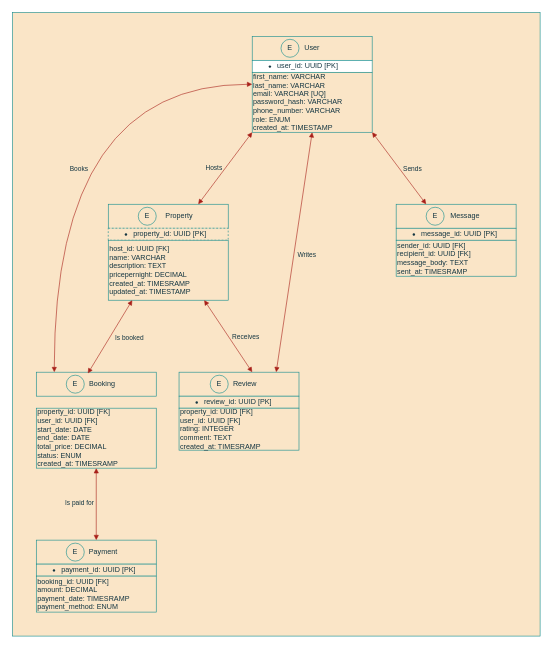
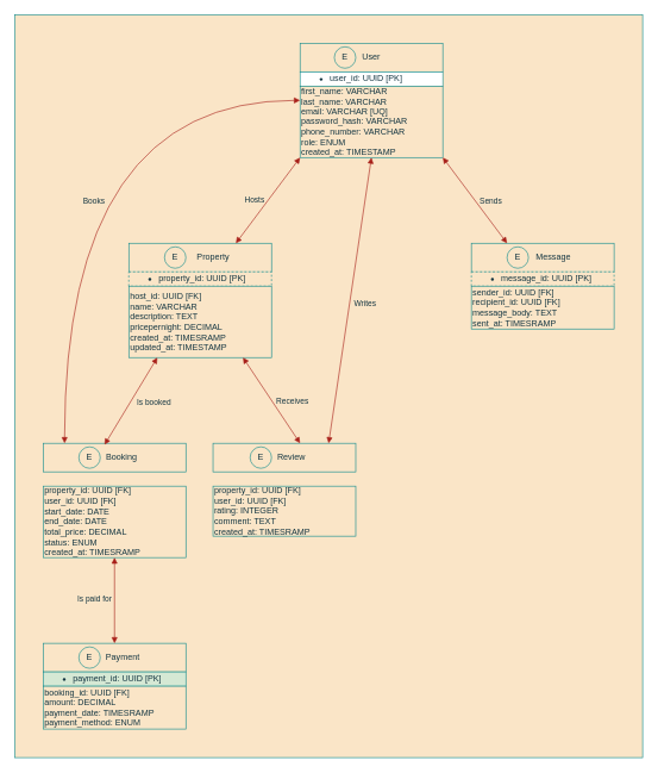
  <mxCell id="0" />
  <mxCell id="1" parent="0" />
  <mxCell id="2" value="" style="rounded=0;whiteSpace=wrap;html=1;labelBackgroundColor=none;fillColor=#FAE5C7;strokeColor=#0F8B8D;fontColor=#143642;" vertex="1" parent="1"><mxGeometry x="20" width="880" height="1040" as="geometry" y="20" /></mxCell>
  <mxCell id="3" value="" style="group;labelBackgroundColor=none;fontColor=#143642;" vertex="1" connectable="0" parent="1"><mxGeometry x="180" y="340" width="200" height="160" as="geometry" /></mxCell>
  <mxCell id="4" value="&amp;nbsp; &amp;nbsp; &amp;nbsp; &amp;nbsp; &amp;nbsp; &amp;nbsp;Property" style="rounded=0;whiteSpace=wrap;html=1;align=center;labelBackgroundColor=none;fillColor=#FAE5C7;strokeColor=#0F8B8D;fontColor=#143642;" vertex="1" parent="3"><mxGeometry width="200" height="40" as="geometry" /></mxCell>
  <mxCell id="5" value="&lt;ul&gt;&lt;li&gt;property_id: UUID [PK]&lt;/li&gt;&lt;/ul&gt;" style="rounded=0;whiteSpace=wrap;html=1;align=left;labelBackgroundColor=none;fillColor=#FAE5C7;strokeColor=#0F8B8D;fontColor=#143642;dashed=1;" vertex="1" parent="3"><mxGeometry y="40" width="200" height="20" as="geometry" /></mxCell>
  <mxCell id="6" value="&lt;span style=&quot;&quot;&gt;host_id: UUID [FK]&lt;/span&gt;&lt;div style=&quot;&quot;&gt;name: VARCHAR&lt;/div&gt;&lt;div style=&quot;&quot;&gt;description: TEXT&lt;/div&gt;&lt;div style=&quot;&quot;&gt;pricepernight: DECIMAL&lt;/div&gt;&lt;div style=&quot;&quot;&gt;&lt;span style=&quot;background-color: initial;&quot;&gt;created_at: TIMESRAMP&lt;/span&gt;&lt;/div&gt;&lt;div style=&quot;&quot;&gt;&lt;span style=&quot;background-color: initial;&quot;&gt;updated_at: TIMESTAMP&lt;/span&gt;&lt;/div&gt;" style="rounded=0;whiteSpace=wrap;html=1;align=left;labelBackgroundColor=none;fillColor=#FAE5C7;strokeColor=#0F8B8D;fontColor=#143642;" vertex="1" parent="3"><mxGeometry y="60" width="200" height="100" as="geometry" /></mxCell>
  <mxCell id="7" value="E" style="ellipse;whiteSpace=wrap;html=1;aspect=fixed;fillColor=#FAE5C7;strokeColor=#0F8B8D;labelBackgroundColor=none;fontColor=#143642;" vertex="1" parent="3"><mxGeometry x="50" y="5" width="30" height="30" as="geometry" /></mxCell>
  <mxCell id="8" value="" style="group;labelBackgroundColor=none;fontColor=#143642;" vertex="1" connectable="0" parent="1"><mxGeometry x="420" y="60" width="200" height="160" as="geometry" /></mxCell>
  <mxCell id="9" value="User" style="rounded=0;whiteSpace=wrap;html=1;labelBackgroundColor=none;fillColor=#FAE5C7;strokeColor=#0F8B8D;fontColor=#143642;" vertex="1" parent="8"><mxGeometry width="200" height="40" as="geometry" /></mxCell>
  <mxCell id="10" value="&lt;ul&gt;&lt;li&gt;user_id: UUID [PK]&lt;/li&gt;&lt;/ul&gt;" style="rounded=0;whiteSpace=wrap;html=1;align=left;labelBackgroundColor=none;fillColor=#ffffff;strokeColor=#0F8B8D;fontColor=#143642;" vertex="1" parent="8"><mxGeometry y="40" width="200" height="20" as="geometry" /></mxCell>
  <mxCell id="11" value="&lt;span style=&quot;&quot;&gt;first_name: VARCHAR&lt;/span&gt;&lt;div style=&quot;&quot;&gt;last_name: VARCHAR&lt;/div&gt;&lt;div style=&quot;&quot;&gt;email: VARCHAR [UQ]&lt;/div&gt;&lt;div style=&quot;&quot;&gt;password_hash: VARCHAR&lt;/div&gt;&lt;div style=&quot;&quot;&gt;phone_number: VARCHAR&lt;/div&gt;&lt;div style=&quot;&quot;&gt;role: ENUM&lt;/div&gt;&lt;div style=&quot;&quot;&gt;created_at: TIMESTAMP&lt;/div&gt;" style="rounded=0;whiteSpace=wrap;html=1;align=left;labelBackgroundColor=none;fillColor=#FAE5C7;strokeColor=#0F8B8D;fontColor=#143642;" vertex="1" parent="8"><mxGeometry y="60" width="200" height="100" as="geometry" /></mxCell>
  <mxCell id="12" value="E" style="ellipse;whiteSpace=wrap;html=1;aspect=fixed;fillColor=#FAE5C7;strokeColor=#0F8B8D;labelBackgroundColor=none;fontColor=#143642;" vertex="1" parent="1"><mxGeometry x="468" y="65" width="30" height="30" as="geometry" /></mxCell>
  <mxCell id="13" value="" style="group;labelBackgroundColor=none;fontColor=#143642;" vertex="1" connectable="0" parent="1"><mxGeometry x="660" y="340" width="200" height="160" as="geometry" /></mxCell>
  <mxCell id="14" value="&amp;nbsp; &amp;nbsp; &amp;nbsp; &amp;nbsp; &amp;nbsp;Message" style="rounded=0;whiteSpace=wrap;html=1;labelBackgroundColor=none;fillColor=#FAE5C7;strokeColor=#0F8B8D;fontColor=#143642;" vertex="1" parent="13"><mxGeometry width="200" height="40" as="geometry" /></mxCell>
- <mxCell id="15" value="&lt;ul&gt;&lt;li&gt;message_id: UUID [PK]&lt;/li&gt;&lt;/ul&gt;" style="rounded=0;whiteSpace=wrap;html=1;align=left;labelBackgroundColor=none;fillColor=#FAE5C7;strokeColor=#0F8B8D;fontColor=#143642;" vertex="1" parent="13"><mxGeometry y="40" width="200" height="20" as="geometry" /></mxCell>
+ <mxCell id="15" value="&lt;ul&gt;&lt;li&gt;message_id: UUID [PK]&lt;/li&gt;&lt;/ul&gt;" style="rounded=0;whiteSpace=wrap;html=1;align=left;labelBackgroundColor=none;fillColor=#FAE5C7;strokeColor=#0F8B8D;fontColor=#143642;dashed=1;" vertex="1" parent="13"><mxGeometry y="40" width="200" height="20" as="geometry" /></mxCell>
  <mxCell id="16" value="&lt;span style=&quot;&quot;&gt;sender_id: UUID [FK]&lt;/span&gt;&lt;div style=&quot;&quot;&gt;recipient_id: UUID [FK]&lt;/div&gt;&lt;div style=&quot;&quot;&gt;message_body: TEXT&lt;/div&gt;&lt;div style=&quot;&quot;&gt;&lt;span style=&quot;background-color: initial;&quot;&gt;sent_at: TIMESRAMP&lt;/span&gt;&lt;/div&gt;" style="rounded=0;whiteSpace=wrap;html=1;align=left;labelBackgroundColor=none;fillColor=#FAE5C7;strokeColor=#0F8B8D;fontColor=#143642;" vertex="1" parent="13"><mxGeometry y="60" width="200" height="60" as="geometry" /></mxCell>
  <mxCell id="17" value="E" style="ellipse;whiteSpace=wrap;html=1;aspect=fixed;fillColor=#FAE5C7;strokeColor=#0F8B8D;labelBackgroundColor=none;fontColor=#143642;" vertex="1" parent="13"><mxGeometry x="50" y="5" width="30" height="30" as="geometry" /></mxCell>
  <mxCell id="18" value="" style="group;labelBackgroundColor=none;fontColor=#143642;" vertex="1" connectable="0" parent="1"><mxGeometry x="298" y="620" width="200" height="160" as="geometry" /></mxCell>
  <mxCell id="19" value="&amp;nbsp; &amp;nbsp; &amp;nbsp; Review" style="rounded=0;whiteSpace=wrap;html=1;labelBackgroundColor=none;fillColor=#FAE5C7;strokeColor=#0F8B8D;fontColor=#143642;" vertex="1" parent="18"><mxGeometry width="200" height="40" as="geometry" /></mxCell>
- <mxCell id="20" value="&lt;ul&gt;&lt;li&gt;review_id: UUID [PK]&lt;/li&gt;&lt;/ul&gt;" style="rounded=0;whiteSpace=wrap;html=1;align=left;labelBackgroundColor=none;fillColor=#FAE5C7;strokeColor=#0F8B8D;fontColor=#143642;" vertex="1" parent="18"><mxGeometry y="40" width="200" height="20" as="geometry" /></mxCell>
  <mxCell id="21" value="&lt;span style=&quot;&quot;&gt;property_id: UUID [FK]&lt;/span&gt;&lt;div style=&quot;&quot;&gt;user_id: UUID [FK]&lt;/div&gt;&lt;div style=&quot;&quot;&gt;rating: INTEGER&lt;/div&gt;&lt;div style=&quot;&quot;&gt;comment: TEXT&lt;/div&gt;&lt;div style=&quot;&quot;&gt;&lt;span style=&quot;background-color: initial;&quot;&gt;created_at: TIMESRAMP&lt;/span&gt;&lt;/div&gt;" style="rounded=0;whiteSpace=wrap;html=1;align=left;labelBackgroundColor=none;fillColor=#FAE5C7;strokeColor=#0F8B8D;fontColor=#143642;" vertex="1" parent="18"><mxGeometry y="60" width="200" height="70" as="geometry" /></mxCell>
  <mxCell id="22" value="E" style="ellipse;whiteSpace=wrap;html=1;aspect=fixed;fillColor=#FAE5C7;strokeColor=#0F8B8D;labelBackgroundColor=none;fontColor=#143642;" vertex="1" parent="18"><mxGeometry x="52" y="5" width="30" height="30" as="geometry" /></mxCell>
  <mxCell id="23" value="" style="group;labelBackgroundColor=none;fontColor=#143642;" vertex="1" connectable="0" parent="1"><mxGeometry y="620" width="200" height="160" as="geometry" x="60" /></mxCell>
  <mxCell id="24" value="&amp;nbsp; &amp;nbsp; &amp;nbsp; Booking" style="rounded=0;whiteSpace=wrap;html=1;labelBackgroundColor=none;fillColor=#FAE5C7;strokeColor=#0F8B8D;fontColor=#143642;" vertex="1" parent="23"><mxGeometry width="200" height="40" as="geometry" /></mxCell>
  <mxCell id="25" value="&lt;span style=&quot;&quot;&gt;property_id: UUID [FK]&lt;/span&gt;&lt;div style=&quot;&quot;&gt;user_id: UUID [FK]&lt;/div&gt;&lt;div style=&quot;&quot;&gt;start_date: DATE&lt;/div&gt;&lt;div style=&quot;&quot;&gt;end_date: DATE&lt;/div&gt;&lt;div style=&quot;&quot;&gt;total_price: DECIMAL&lt;/div&gt;&lt;div style=&quot;&quot;&gt;status: ENUM&lt;/div&gt;&lt;div style=&quot;&quot;&gt;created_at: TIMESRAMP&lt;/div&gt;" style="rounded=0;whiteSpace=wrap;html=1;align=left;labelBackgroundColor=none;fillColor=#FAE5C7;strokeColor=#0F8B8D;fontColor=#143642;" vertex="1" parent="23"><mxGeometry y="60" width="200" height="100" as="geometry" /></mxCell>
  <mxCell id="26" value="E" style="ellipse;whiteSpace=wrap;html=1;aspect=fixed;fillColor=#FAE5C7;strokeColor=#0F8B8D;labelBackgroundColor=none;fontColor=#143642;" vertex="1" parent="23"><mxGeometry x="50" y="5" width="30" height="30" as="geometry" /></mxCell>
  <mxCell id="27" value="" style="group;labelBackgroundColor=none;fontColor=#143642;" vertex="1" connectable="0" parent="1"><mxGeometry y="900" width="200" height="160" as="geometry" x="60" /></mxCell>
  <mxCell id="28" value="&amp;nbsp; &amp;nbsp; &amp;nbsp; &amp;nbsp;Payment" style="rounded=0;whiteSpace=wrap;html=1;labelBackgroundColor=none;fillColor=#FAE5C7;strokeColor=#0F8B8D;fontColor=#143642;" vertex="1" parent="27"><mxGeometry width="200" height="40" as="geometry" /></mxCell>
- <mxCell id="29" value="&lt;ul&gt;&lt;li&gt;payment_id: UUID [PK]&lt;/li&gt;&lt;/ul&gt;" style="rounded=0;whiteSpace=wrap;html=1;align=left;labelBackgroundColor=none;fillColor=#FAE5C7;strokeColor=#0F8B8D;fontColor=#143642;" vertex="1" parent="27"><mxGeometry y="40" width="200" height="20" as="geometry" /></mxCell>
+ <mxCell id="29" value="&lt;ul&gt;&lt;li&gt;payment_id: UUID [PK]&lt;/li&gt;&lt;/ul&gt;" style="rounded=0;whiteSpace=wrap;html=1;align=left;labelBackgroundColor=none;fillColor=#d5e8d4;strokeColor=#0F8B8D;fontColor=#143642;" vertex="1" parent="27"><mxGeometry y="40" width="200" height="20" as="geometry" /></mxCell>
  <mxCell id="30" value="&lt;span style=&quot;&quot;&gt;booking_id: UUID [FK]&lt;/span&gt;&lt;div style=&quot;&quot;&gt;amount: DECIMAL&lt;/div&gt;&lt;div style=&quot;&quot;&gt;&lt;span style=&quot;background-color: initial;&quot;&gt;payment_date: TIMESRAMP&lt;/span&gt;&lt;/div&gt;&lt;div style=&quot;&quot;&gt;&lt;span style=&quot;background-color: initial;&quot;&gt;payment_method: ENUM&lt;/span&gt;&lt;/div&gt;" style="rounded=0;whiteSpace=wrap;html=1;align=left;labelBackgroundColor=none;fillColor=#FAE5C7;strokeColor=#0F8B8D;fontColor=#143642;" vertex="1" parent="27"><mxGeometry y="60" width="200" height="60" as="geometry" /></mxCell>
  <mxCell id="31" value="E" style="ellipse;whiteSpace=wrap;html=1;aspect=fixed;fillColor=#FAE5C7;strokeColor=#0F8B8D;labelBackgroundColor=none;fontColor=#143642;" vertex="1" parent="27"><mxGeometry x="50" y="5" width="30" height="30" as="geometry" /></mxCell>
  <mxCell id="32" value="" style="endArrow=block;startArrow=block;endFill=1;startFill=1;html=1;rounded=0;entryX=0.25;entryY=0;entryDx=0;entryDy=0;labelBackgroundColor=none;strokeColor=#A8201A;fontColor=default;" edge="1" parent="1" target="14"><mxGeometry width="160" relative="1" as="geometry"><mxPoint x="620" y="220" as="sourcePoint" /><mxPoint x="780" y="220" as="targetPoint" /></mxGeometry></mxCell>
  <mxCell id="33" value="Sends" style="edgeLabel;html=1;align=center;verticalAlign=middle;resizable=0;points=[];labelBackgroundColor=none;fontColor=#143642;" vertex="1" connectable="0" parent="32"><mxGeometry x="0.019" relative="1" as="geometry"><mxPoint x="21" as="offset" /></mxGeometry></mxCell>
  <mxCell id="34" value="" style="endArrow=block;startArrow=block;endFill=1;startFill=1;html=1;rounded=0;entryX=0.75;entryY=0;entryDx=0;entryDy=0;labelBackgroundColor=none;strokeColor=#A8201A;fontColor=default;" edge="1" parent="1" target="4"><mxGeometry width="160" relative="1" as="geometry"><mxPoint x="420" y="220" as="sourcePoint" /><mxPoint x="510" y="340" as="targetPoint" /></mxGeometry></mxCell>
  <mxCell id="35" value="Hosts" style="edgeLabel;html=1;align=center;verticalAlign=middle;resizable=0;points=[];labelBackgroundColor=none;fontColor=#143642;" vertex="1" connectable="0" parent="34"><mxGeometry x="-0.053" y="2" relative="1" as="geometry"><mxPoint x="-24" as="offset" /></mxGeometry></mxCell>
  <mxCell id="36" value="" style="endArrow=block;startArrow=block;endFill=1;startFill=1;html=1;rounded=0;labelBackgroundColor=none;strokeColor=#A8201A;fontColor=default;" edge="1" parent="1"><mxGeometry width="160" relative="1" as="geometry"><mxPoint x="520" y="220" as="sourcePoint" /><mxPoint x="460" y="620" as="targetPoint" /></mxGeometry></mxCell>
  <mxCell id="37" value="Writes" style="edgeLabel;html=1;align=center;verticalAlign=middle;resizable=0;points=[];labelBackgroundColor=none;fontColor=#143642;" vertex="1" connectable="0" parent="36"><mxGeometry x="0.019" relative="1" as="geometry"><mxPoint x="21" as="offset" /></mxGeometry></mxCell>
  <mxCell id="38" value="" style="endArrow=block;startArrow=block;endFill=1;startFill=1;html=1;rounded=0;entryX=0.61;entryY=0;entryDx=0;entryDy=0;entryPerimeter=0;labelBackgroundColor=none;strokeColor=#A8201A;fontColor=default;" edge="1" parent="1" target="19"><mxGeometry width="160" relative="1" as="geometry"><mxPoint x="340" y="500" as="sourcePoint" /><mxPoint x="470" y="620" as="targetPoint" /></mxGeometry></mxCell>
  <mxCell id="39" value="Receives" style="edgeLabel;html=1;align=center;verticalAlign=middle;resizable=0;points=[];labelBackgroundColor=none;fontColor=#143642;" vertex="1" connectable="0" parent="38"><mxGeometry x="0.019" relative="1" as="geometry"><mxPoint x="28" as="offset" /></mxGeometry></mxCell>
  <mxCell id="40" value="" style="endArrow=block;startArrow=block;endFill=1;startFill=1;html=1;rounded=0;entryX=0.43;entryY=0.05;entryDx=0;entryDy=0;entryPerimeter=0;labelBackgroundColor=none;strokeColor=#A8201A;fontColor=default;" edge="1" parent="1" target="24"><mxGeometry width="160" relative="1" as="geometry"><mxPoint x="220" y="500" as="sourcePoint" /><mxPoint x="260" y="620" as="targetPoint" /></mxGeometry></mxCell>
  <mxCell id="41" value="Is booked" style="edgeLabel;html=1;align=center;verticalAlign=middle;resizable=0;points=[];labelBackgroundColor=none;fontColor=#143642;" vertex="1" connectable="0" parent="40"><mxGeometry x="0.019" relative="1" as="geometry"><mxPoint x="32" as="offset" /></mxGeometry></mxCell>
  <mxCell id="42" value="" style="endArrow=block;startArrow=block;endFill=1;startFill=1;html=1;rounded=0;edgeStyle=orthogonalEdgeStyle;curved=1;entryX=0.15;entryY=0;entryDx=0;entryDy=0;entryPerimeter=0;labelBackgroundColor=none;strokeColor=#A8201A;fontColor=default;" edge="1" parent="1" target="24"><mxGeometry width="160" relative="1" as="geometry"><mxPoint x="420" y="140" as="sourcePoint" /><mxPoint x="100" y="330" as="targetPoint" /></mxGeometry></mxCell>
  <mxCell id="43" value="Books" style="edgeLabel;html=1;align=center;verticalAlign=middle;resizable=0;points=[];labelBackgroundColor=none;fontColor=#143642;" vertex="1" connectable="0" parent="42"><mxGeometry x="-0.053" y="2" relative="1" as="geometry"><mxPoint x="38" y="87" as="offset" /></mxGeometry></mxCell>
  <mxCell id="44" value="" style="endArrow=block;startArrow=block;endFill=1;startFill=1;html=1;rounded=0;labelBackgroundColor=none;strokeColor=#A8201A;fontColor=default;" edge="1" parent="1" target="28"><mxGeometry width="160" relative="1" as="geometry"><mxPoint x="160" y="780" as="sourcePoint" /><mxPoint x="70" y="900" as="targetPoint" /></mxGeometry></mxCell>
  <mxCell id="45" value="Is paid for" style="edgeLabel;html=1;align=center;verticalAlign=middle;resizable=0;points=[];labelBackgroundColor=none;fontColor=#143642;" vertex="1" connectable="0" parent="44"><mxGeometry x="-0.053" y="2" relative="1" as="geometry"><mxPoint x="-31" as="offset" /></mxGeometry></mxCell>
